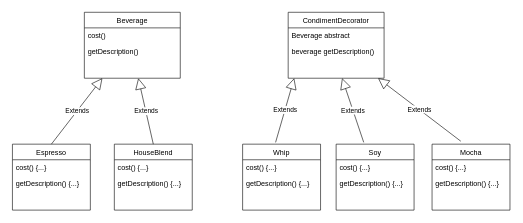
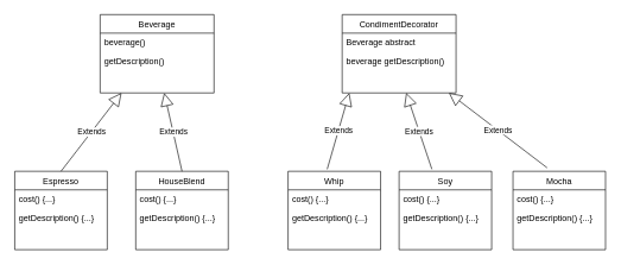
  <mxCell id="0" />
  <mxCell id="1" parent="0" />
  <mxCell id="2" value="Beverage" style="swimlane;fontStyle=0;align=center;verticalAlign=top;childLayout=stackLayout;horizontal=1;startSize=26;horizontalStack=0;resizeParent=1;resizeLast=0;collapsible=1;marginBottom=0;rounded=0;shadow=0;strokeWidth=1;" parent="1" vertex="1"><mxGeometry x="140" y="20" width="160" height="110" as="geometry"><mxRectangle x="230" y="140" width="160" height="26" as="alternateBounds" /></mxGeometry></mxCell>
- <mxCell id="3" value="cost()" style="text;align=left;verticalAlign=top;spacingLeft=4;spacingRight=4;overflow=hidden;rotatable=0;points=[[0,0.5],[1,0.5]];portConstraint=eastwest;" parent="2" vertex="1"><mxGeometry y="26" width="160" height="26" as="geometry" /></mxCell>
+ <mxCell id="3" value="beverage()" style="text;align=left;verticalAlign=top;spacingLeft=4;spacingRight=4;overflow=hidden;rotatable=0;points=[[0,0.5],[1,0.5]];portConstraint=eastwest;" parent="2" vertex="1"><mxGeometry y="26" width="160" height="26" as="geometry" /></mxCell>
  <mxCell id="4" value="getDescription()" style="text;align=left;verticalAlign=top;spacingLeft=4;spacingRight=4;overflow=hidden;rotatable=0;points=[[0,0.5],[1,0.5]];portConstraint=eastwest;rounded=0;shadow=0;html=0;" parent="2" vertex="1"><mxGeometry y="52" width="160" height="26" as="geometry" /></mxCell>
  <mxCell id="5" value="HouseBlend" style="swimlane;fontStyle=0;align=center;verticalAlign=top;childLayout=stackLayout;horizontal=1;startSize=26;horizontalStack=0;resizeParent=1;resizeLast=0;collapsible=1;marginBottom=0;rounded=0;shadow=0;strokeWidth=1;" vertex="1" parent="1"><mxGeometry x="190" y="240" width="130" height="110" as="geometry"><mxRectangle x="230" y="140" width="160" height="26" as="alternateBounds" /></mxGeometry></mxCell>
  <mxCell id="6" value="cost() {...}" style="text;align=left;verticalAlign=top;spacingLeft=4;spacingRight=4;overflow=hidden;rotatable=0;points=[[0,0.5],[1,0.5]];portConstraint=eastwest;" vertex="1" parent="5"><mxGeometry y="26" width="130" height="26" as="geometry" /></mxCell>
  <mxCell id="7" value="getDescription() {...}" style="text;align=left;verticalAlign=top;spacingLeft=4;spacingRight=4;overflow=hidden;rotatable=0;points=[[0,0.5],[1,0.5]];portConstraint=eastwest;rounded=0;shadow=0;html=0;" vertex="1" parent="5"><mxGeometry y="52" width="130" height="26" as="geometry" /></mxCell>
  <mxCell id="8" value="Espresso" style="swimlane;fontStyle=0;align=center;verticalAlign=top;childLayout=stackLayout;horizontal=1;startSize=26;horizontalStack=0;resizeParent=1;resizeLast=0;collapsible=1;marginBottom=0;rounded=0;shadow=0;strokeWidth=1;" vertex="1" parent="1"><mxGeometry x="20" y="240" width="130" height="110" as="geometry"><mxRectangle x="230" y="140" width="160" height="26" as="alternateBounds" /></mxGeometry></mxCell>
  <mxCell id="9" value="cost() {...}" style="text;align=left;verticalAlign=top;spacingLeft=4;spacingRight=4;overflow=hidden;rotatable=0;points=[[0,0.5],[1,0.5]];portConstraint=eastwest;" vertex="1" parent="8"><mxGeometry y="26" width="130" height="26" as="geometry" /></mxCell>
  <mxCell id="10" value="getDescription() {...}" style="text;align=left;verticalAlign=top;spacingLeft=4;spacingRight=4;overflow=hidden;rotatable=0;points=[[0,0.5],[1,0.5]];portConstraint=eastwest;rounded=0;shadow=0;html=0;" vertex="1" parent="8"><mxGeometry y="52" width="130" height="26" as="geometry" /></mxCell>
  <mxCell id="11" value="Extends" style="endArrow=block;endSize=16;endFill=0;html=1;rounded=0;exitX=0.5;exitY=0;exitDx=0;exitDy=0;" edge="1" parent="1" source="8"><mxGeometry width="160" relative="1" as="geometry"><mxPoint x="50" y="180" as="sourcePoint" /><mxPoint x="170" y="130" as="targetPoint" /></mxGeometry></mxCell>
  <mxCell id="12" value="Extends" style="endArrow=block;endSize=16;endFill=0;html=1;rounded=0;exitX=0.5;exitY=0;exitDx=0;exitDy=0;" edge="1" parent="1" source="5"><mxGeometry width="160" relative="1" as="geometry"><mxPoint x="95" y="250" as="sourcePoint" /><mxPoint x="230" y="130" as="targetPoint" /></mxGeometry></mxCell>
  <mxCell id="13" value="CondimentDecorator" style="swimlane;fontStyle=0;align=center;verticalAlign=top;childLayout=stackLayout;horizontal=1;startSize=26;horizontalStack=0;resizeParent=1;resizeLast=0;collapsible=1;marginBottom=0;rounded=0;shadow=0;strokeWidth=1;" vertex="1" parent="1"><mxGeometry x="480" y="20" width="160" height="110" as="geometry"><mxRectangle x="230" y="140" width="160" height="26" as="alternateBounds" /></mxGeometry></mxCell>
  <mxCell id="14" value="Beverage abstract" style="text;align=left;verticalAlign=top;spacingLeft=4;spacingRight=4;overflow=hidden;rotatable=0;points=[[0,0.5],[1,0.5]];portConstraint=eastwest;" vertex="1" parent="13"><mxGeometry y="26" width="160" height="26" as="geometry" /></mxCell>
  <mxCell id="15" value="beverage getDescription()" style="text;align=left;verticalAlign=top;spacingLeft=4;spacingRight=4;overflow=hidden;rotatable=0;points=[[0,0.5],[1,0.5]];portConstraint=eastwest;rounded=0;shadow=0;html=0;" vertex="1" parent="13"><mxGeometry y="52" width="160" height="26" as="geometry" /></mxCell>
  <mxCell id="16" value="Whip" style="swimlane;fontStyle=0;align=center;verticalAlign=top;childLayout=stackLayout;horizontal=1;startSize=26;horizontalStack=0;resizeParent=1;resizeLast=0;collapsible=1;marginBottom=0;rounded=0;shadow=0;strokeWidth=1;" vertex="1" parent="1"><mxGeometry x="404" y="240" width="130" height="110" as="geometry"><mxRectangle x="230" y="140" width="160" height="26" as="alternateBounds" /></mxGeometry></mxCell>
  <mxCell id="17" value="cost() {...}" style="text;align=left;verticalAlign=top;spacingLeft=4;spacingRight=4;overflow=hidden;rotatable=0;points=[[0,0.5],[1,0.5]];portConstraint=eastwest;" vertex="1" parent="16"><mxGeometry y="26" width="130" height="26" as="geometry" /></mxCell>
  <mxCell id="18" value="getDescription() {...}" style="text;align=left;verticalAlign=top;spacingLeft=4;spacingRight=4;overflow=hidden;rotatable=0;points=[[0,0.5],[1,0.5]];portConstraint=eastwest;rounded=0;shadow=0;html=0;" vertex="1" parent="16"><mxGeometry y="52" width="130" height="26" as="geometry" /></mxCell>
  <mxCell id="19" value="Soy" style="swimlane;fontStyle=0;align=center;verticalAlign=top;childLayout=stackLayout;horizontal=1;startSize=26;horizontalStack=0;resizeParent=1;resizeLast=0;collapsible=1;marginBottom=0;rounded=0;shadow=0;strokeWidth=1;" vertex="1" parent="1"><mxGeometry x="560" y="240" width="130" height="110" as="geometry"><mxRectangle x="230" y="140" width="160" height="26" as="alternateBounds" /></mxGeometry></mxCell>
  <mxCell id="20" value="cost() {...}" style="text;align=left;verticalAlign=top;spacingLeft=4;spacingRight=4;overflow=hidden;rotatable=0;points=[[0,0.5],[1,0.5]];portConstraint=eastwest;" vertex="1" parent="19"><mxGeometry y="26" width="130" height="26" as="geometry" /></mxCell>
  <mxCell id="21" value="getDescription() {...}" style="text;align=left;verticalAlign=top;spacingLeft=4;spacingRight=4;overflow=hidden;rotatable=0;points=[[0,0.5],[1,0.5]];portConstraint=eastwest;rounded=0;shadow=0;html=0;" vertex="1" parent="19"><mxGeometry y="52" width="130" height="26" as="geometry" /></mxCell>
  <mxCell id="22" value="Mocha" style="swimlane;fontStyle=0;align=center;verticalAlign=top;childLayout=stackLayout;horizontal=1;startSize=26;horizontalStack=0;resizeParent=1;resizeLast=0;collapsible=1;marginBottom=0;rounded=0;shadow=0;strokeWidth=1;" vertex="1" parent="1"><mxGeometry x="720" y="240" width="130" height="110" as="geometry"><mxRectangle x="230" y="140" width="160" height="26" as="alternateBounds" /></mxGeometry></mxCell>
  <mxCell id="23" value="cost() {...}" style="text;align=left;verticalAlign=top;spacingLeft=4;spacingRight=4;overflow=hidden;rotatable=0;points=[[0,0.5],[1,0.5]];portConstraint=eastwest;" vertex="1" parent="22"><mxGeometry y="26" width="130" height="26" as="geometry" /></mxCell>
  <mxCell id="24" value="getDescription() {...}" style="text;align=left;verticalAlign=top;spacingLeft=4;spacingRight=4;overflow=hidden;rotatable=0;points=[[0,0.5],[1,0.5]];portConstraint=eastwest;rounded=0;shadow=0;html=0;" vertex="1" parent="22"><mxGeometry y="52" width="130" height="26" as="geometry" /></mxCell>
  <mxCell id="25" value="Extends" style="endArrow=block;endSize=16;endFill=0;html=1;rounded=0;exitX=0.369;exitY=-0.045;exitDx=0;exitDy=0;exitPerimeter=0;" edge="1" parent="1" source="22"><mxGeometry width="160" relative="1" as="geometry"><mxPoint x="95" y="250" as="sourcePoint" /><mxPoint x="630" y="130" as="targetPoint" /></mxGeometry></mxCell>
  <mxCell id="26" value="Extends" style="endArrow=block;endSize=16;endFill=0;html=1;rounded=0;exitX=0.354;exitY=-0.027;exitDx=0;exitDy=0;exitPerimeter=0;" edge="1" parent="1" source="19"><mxGeometry width="160" relative="1" as="geometry"><mxPoint x="105" y="260" as="sourcePoint" /><mxPoint x="570" y="130" as="targetPoint" /></mxGeometry></mxCell>
  <mxCell id="27" value="Extends" style="endArrow=block;endSize=16;endFill=0;html=1;rounded=0;exitX=0.423;exitY=-0.027;exitDx=0;exitDy=0;exitPerimeter=0;" edge="1" parent="1" source="16"><mxGeometry width="160" relative="1" as="geometry"><mxPoint x="115" y="270" as="sourcePoint" /><mxPoint x="490" y="130" as="targetPoint" /></mxGeometry></mxCell>
